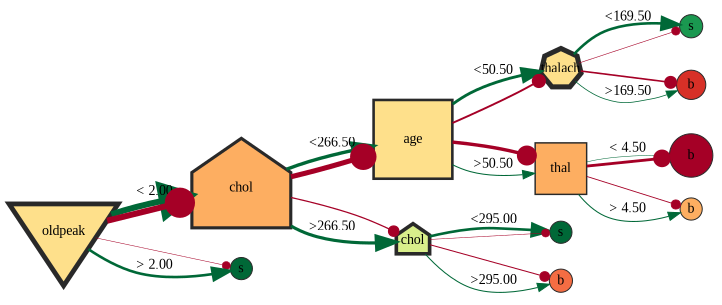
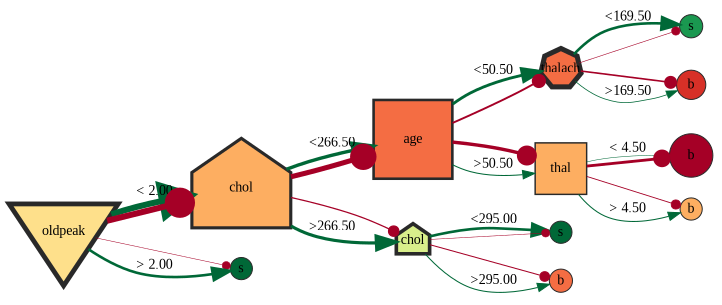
  digraph {
    bgcolor=white
    fontname="Liberation Serif"
    rankdir=LR
    node [color="#292929" fillcolor="#fdae61" fixedsize=true fontname="Liberation Serif" shape=circle style="filled,setlinewidth(1.00)"]
    edge [arrowhead=normal arrowsize=1.000000 color="#006837" fontname="Liberation Serif" penwidth=0.500000]
    n1 [fillcolor="#fee08b" height=1.500000 label=oldpeak shape=invtriangle style="filled,setlinewidth(4.75)" width=1.500000]
    n2 [height=1.366667 label=chol shape=house style="filled,setlinewidth(3.11)" width=1.366667]
    n3 [fillcolor="#006837" height=0.312121 label=s width=0.312121]
-   n4 [fillcolor="#fee08b" height=1.087879 label=age shape=polygon style="filled,setlinewidth(2.57)" width=1.087879]
+   n4 [fillcolor="#f46d43" height=1.087879 label=age shape=polygon style="filled,setlinewidth(2.57)" width=1.087879]
    n5 [fillcolor="#d9ef8b" height=0.457576 label=chol shape=house style="filled,setlinewidth(3.60)" width=0.457576]
-   n6 [fillcolor="#fee08b" height=0.554545 label=thalach shape=septagon style="filled,setlinewidth(5.00)" width=0.554545]
+   n6 [fillcolor="#f46d43" height=0.554545 label=thalach shape=septagon style="filled,setlinewidth(5.00)" width=0.554545]
    n7 [height=0.712121 label=thal shape=polygon style="filled,setlinewidth(1.45)" width=0.712121]
    n8 [fillcolor="#006837" height=0.312121 label=s width=0.312121]
    n9 [fillcolor="#f46d43" height=0.324242 label=b width=0.324242]
    n10 [fillcolor="#1a9850" height=0.324242 label=s width=0.324242]
    n11 [fillcolor="#d73027" height=0.409091 label=b width=0.409091]
    n12 [fillcolor="#a50026" height=0.590909 label=b width=0.590909]
    n13 [height=0.300000 label=b width=0.300000]
    n1 -> n2 [arrowsize=3.000000 label="< 2.00" penwidth=6.000000]
    n1 -> n2 [arrowhead=dot arrowsize=3.000000 color="#a50026" penwidth=6.000000]
    n1 -> n3 [arrowhead=dot color="#a50026"]
    n1 -> n3 [arrowsize=1.761905 label="> 2.00" penwidth=2.595238]
    n2 -> n4 [arrowsize=2.047619 label="<266.50" penwidth=3.380952]
    n2 -> n4 [arrowhead=dot arrowsize=2.648649 color="#a50026" penwidth=5.033784]
    n2 -> n5 [arrowhead=dot arrowsize=1.270270 color="#a50026" penwidth=1.243243]
    n2 -> n5 [arrowsize=1.952381 label=">266.50" penwidth=3.119048]
    n4 -> n6 [arrowsize=1.857143 label="<50.50" penwidth=2.857143]
    n4 -> n6 [arrowhead=dot arrowsize=1.513514 color="#a50026" penwidth=1.912162]
    n4 -> n7 [arrowhead=dot arrowsize=2.054054 color="#a50026" penwidth=3.398649]
    n4 -> n7 [arrowsize=1.190476 label=">50.50" penwidth=1.023810]
    n5 -> n8 [arrowsize=1.761905 label="<295.00" penwidth=2.595238]
    n5 -> n8 [arrowhead=dot color="#a50026"]
    n5 -> n9 [arrowhead=dot arrowsize=1.189189 color="#a50026" penwidth=1.020270]
    n5 -> n9 [arrowsize=1.190476 label=">295.00" penwidth=1.023810]
    n6 -> n10 [arrowsize=1.761905 label="<169.50" penwidth=2.595238]
    n6 -> n10 [arrowhead=dot arrowsize=1.027027 color="#a50026" penwidth=0.574324]
    n6 -> n11 [arrowhead=dot arrowsize=1.405405 color="#a50026" penwidth=1.614865]
    n6 -> n11 [arrowsize=1.095238 label=">169.50" penwidth=0.761905]
    n7 -> n12 [label="< 4.50"]
    n7 -> n12 [arrowhead=dot arrowsize=1.837838 color="#a50026" penwidth=2.804054]
    n7 -> n13 [arrowhead=dot arrowsize=1.135135 color="#a50026" penwidth=0.871622]
    n7 -> n13 [arrowsize=1.190476 label="> 4.50" penwidth=1.023810]
  }
